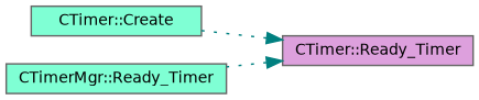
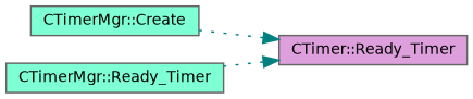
  digraph {
    rankdir=RL
    node [color=grey40 fillcolor=aquamarine fontname=Helvetica fontsize=10 shape=box style=filled]
    edge [color=teal dir=back fontname=Helvetica fontsize=10 labelfontname=Helvetica labelfontsize=10 style=dotted]
    n1 [color=gray40 fillcolor=plum fontcolor=black height=0.2 label="CTimer::Ready_Timer" width=0.4]
-   n2 [height=0.2 label="CTimer::Create" width=0.4]
+   n2 [height=0.2 label="CTimerMgr::Create" width=0.4]
    n3 [height=0.2 label="CTimerMgr::Ready_Timer" width=0.4]
    n1 -> n2
    n1 -> n3
  }
